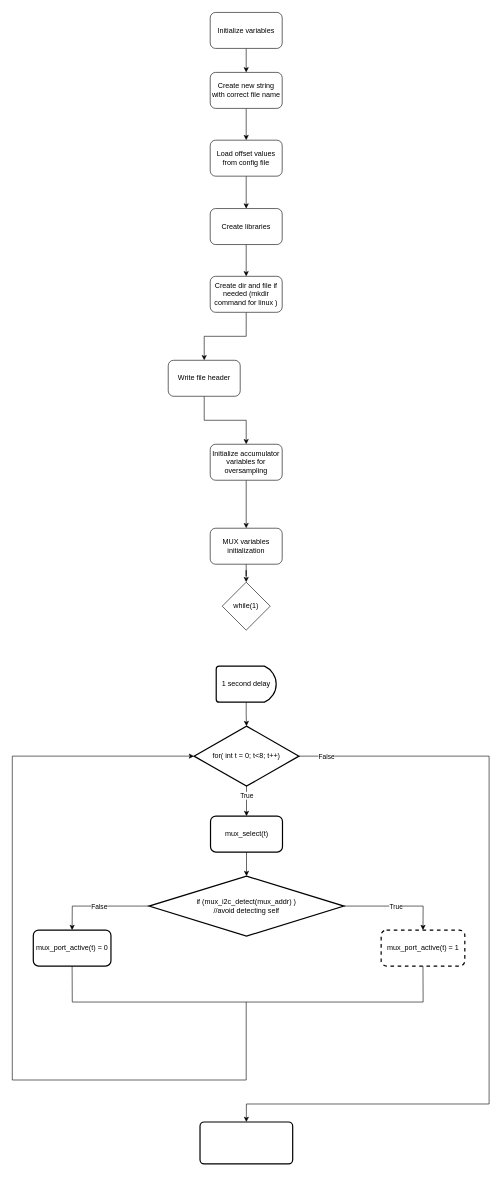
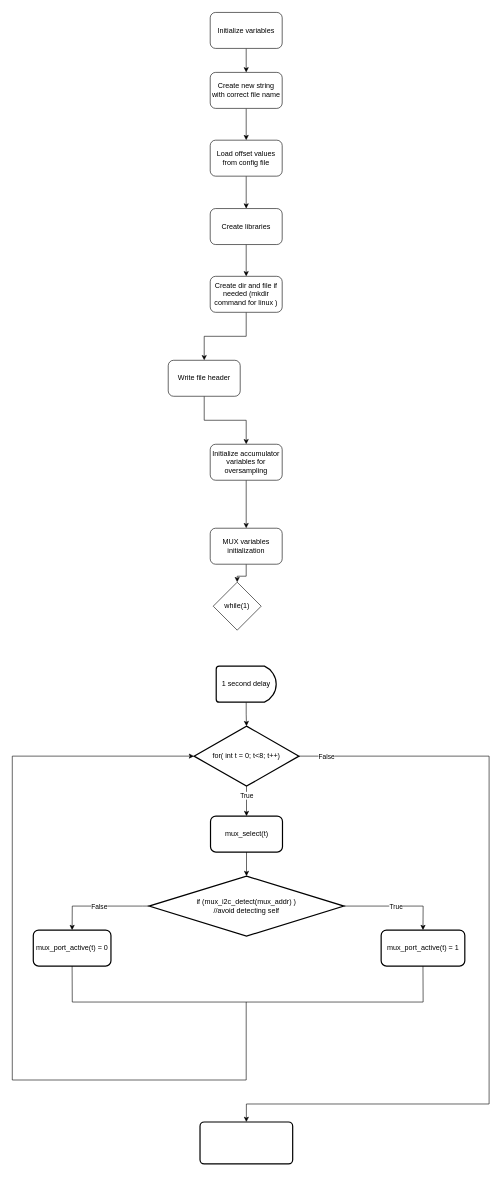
  <mxCell id="0" />
  <mxCell id="1" parent="0" />
  <mxCell id="2" value="" style="edgeStyle=orthogonalEdgeStyle;rounded=0;orthogonalLoop=1;jettySize=auto;html=1;" parent="1" source="3" target="5" edge="1"><mxGeometry relative="1" as="geometry" /></mxCell>
  <mxCell id="3" value="Initialize variables" style="rounded=1;whiteSpace=wrap;html=1;" parent="1" vertex="1"><mxGeometry x="350" y="20" width="120" height="60" as="geometry" /></mxCell>
  <mxCell id="4" value="" style="edgeStyle=orthogonalEdgeStyle;rounded=0;orthogonalLoop=1;jettySize=auto;html=1;" parent="1" source="5" target="7" edge="1"><mxGeometry relative="1" as="geometry" /></mxCell>
  <mxCell id="5" value="Create new string with correct file name" style="rounded=1;whiteSpace=wrap;html=1;" parent="1" vertex="1"><mxGeometry x="350" y="120" width="120" height="60" as="geometry" /></mxCell>
  <mxCell id="6" value="" style="edgeStyle=orthogonalEdgeStyle;rounded=0;orthogonalLoop=1;jettySize=auto;html=1;" parent="1" source="7" target="9" edge="1"><mxGeometry relative="1" as="geometry" /></mxCell>
  <mxCell id="7" value="Load offset values from config file" style="rounded=1;whiteSpace=wrap;html=1;" parent="1" vertex="1"><mxGeometry x="350" y="233" width="120" height="60" as="geometry" /></mxCell>
  <mxCell id="8" value="" style="edgeStyle=orthogonalEdgeStyle;rounded=0;orthogonalLoop=1;jettySize=auto;html=1;" parent="1" source="9" target="11" edge="1"><mxGeometry relative="1" as="geometry" /></mxCell>
  <mxCell id="9" value="Create libraries" style="rounded=1;whiteSpace=wrap;html=1;" parent="1" vertex="1"><mxGeometry x="350" y="347" width="120" height="60" as="geometry" /></mxCell>
  <mxCell id="10" value="" style="edgeStyle=orthogonalEdgeStyle;rounded=0;orthogonalLoop=1;jettySize=auto;html=1;" parent="1" source="11" target="13" edge="1"><mxGeometry relative="1" as="geometry" /></mxCell>
  <mxCell id="11" value="Create dir and file if needed (mkdir command for linux )" style="rounded=1;whiteSpace=wrap;html=1;" parent="1" vertex="1"><mxGeometry x="350" y="460" width="120" height="60" as="geometry" /></mxCell>
  <mxCell id="12" value="" style="edgeStyle=orthogonalEdgeStyle;rounded=0;orthogonalLoop=1;jettySize=auto;html=1;" parent="1" source="13" target="15" edge="1"><mxGeometry relative="1" as="geometry" /></mxCell>
  <mxCell id="13" value="Write file header" style="rounded=1;whiteSpace=wrap;html=1;" parent="1" vertex="1"><mxGeometry x="280" y="600" width="120" height="60" as="geometry" /></mxCell>
  <mxCell id="14" value="" style="edgeStyle=orthogonalEdgeStyle;rounded=0;orthogonalLoop=1;jettySize=auto;html=1;" parent="1" source="15" target="17" edge="1"><mxGeometry relative="1" as="geometry" /></mxCell>
  <mxCell id="15" value="Initialize accumulator variables for oversampling" style="rounded=1;whiteSpace=wrap;html=1;" parent="1" vertex="1"><mxGeometry x="350" y="740" width="120" height="60" as="geometry" /></mxCell>
  <mxCell id="16" value="" style="edgeStyle=orthogonalEdgeStyle;rounded=0;orthogonalLoop=1;jettySize=auto;html=1;" parent="1" source="17" target="18" edge="1"><mxGeometry relative="1" as="geometry" /></mxCell>
  <mxCell id="17" value="MUX variables initialization" style="rounded=1;whiteSpace=wrap;html=1;" parent="1" vertex="1"><mxGeometry x="350" y="880" width="120" height="60" as="geometry" /></mxCell>
- <mxCell id="18" value="while(1)" style="rhombus;whiteSpace=wrap;html=1;" parent="1" vertex="1"><mxGeometry x="370" y="970" width="80" height="80" as="geometry" /></mxCell>
+ <mxCell id="18" value="while(1)" style="rhombus;whiteSpace=wrap;html=1;" parent="1" vertex="1"><mxGeometry x="355" y="970" width="80" height="80" as="geometry" /></mxCell>
  <mxCell id="19" value="" style="edgeStyle=orthogonalEdgeStyle;rounded=0;orthogonalLoop=1;jettySize=auto;html=1;" parent="1" source="20" target="26" edge="1"><mxGeometry relative="1" as="geometry" /></mxCell>
  <mxCell id="20" value="1 second delay" style="strokeWidth=2;html=1;shape=mxgraph.flowchart.delay;whiteSpace=wrap;" parent="1" vertex="1"><mxGeometry x="360" y="1110" width="100" height="60" as="geometry" /></mxCell>
  <mxCell id="21" value="" style="edgeStyle=orthogonalEdgeStyle;rounded=0;orthogonalLoop=1;jettySize=auto;html=1;" parent="1" source="26" target="28" edge="1"><mxGeometry relative="1" as="geometry" /></mxCell>
  <mxCell id="22" value="True" style="edgeLabel;html=1;align=center;verticalAlign=middle;resizable=0;points=[];" vertex="1" connectable="0" parent="21"><mxGeometry x="-0.397" relative="1" as="geometry"><mxPoint as="offset" /></mxGeometry></mxCell>
  <mxCell id="23" style="edgeStyle=orthogonalEdgeStyle;rounded=0;orthogonalLoop=1;jettySize=auto;html=1;entryX=0;entryY=0.5;entryDx=0;entryDy=0;entryPerimeter=0;" edge="1" parent="1" target="26"><mxGeometry relative="1" as="geometry"><mxPoint x="328.01" y="1270" as="targetPoint" /><mxPoint x="410" y="1670" as="sourcePoint" /><Array as="points"><mxPoint x="410" y="1800" /><mxPoint x="20" y="1800" /><mxPoint x="20" y="1260" /></Array></mxGeometry></mxCell>
  <mxCell id="24" style="edgeStyle=orthogonalEdgeStyle;rounded=0;orthogonalLoop=1;jettySize=auto;html=1;exitX=1;exitY=0.5;exitDx=0;exitDy=0;exitPerimeter=0;entryX=0.5;entryY=0;entryDx=0;entryDy=0;" edge="1" parent="1" source="26" target="38"><mxGeometry relative="1" as="geometry"><mxPoint x="405" y="1860" as="targetPoint" /><Array as="points"><mxPoint x="815" y="1260" /><mxPoint x="815" y="1840" /><mxPoint x="410" y="1840" /></Array></mxGeometry></mxCell>
  <mxCell id="25" value="False" style="edgeLabel;html=1;align=center;verticalAlign=middle;resizable=0;points=[];" vertex="1" connectable="0" parent="24"><mxGeometry x="-0.933" y="-1" relative="1" as="geometry"><mxPoint as="offset" /></mxGeometry></mxCell>
  <mxCell id="26" value="for( int t = 0; t&amp;lt;8; t++)" style="strokeWidth=2;html=1;shape=mxgraph.flowchart.decision;whiteSpace=wrap;" parent="1" vertex="1"><mxGeometry x="323" y="1210" width="175" height="100" as="geometry" /></mxCell>
  <mxCell id="27" value="" style="edgeStyle=orthogonalEdgeStyle;rounded=0;orthogonalLoop=1;jettySize=auto;html=1;" parent="1" source="28" target="29" edge="1"><mxGeometry relative="1" as="geometry" /></mxCell>
  <mxCell id="28" value="mux_select(t)" style="rounded=1;whiteSpace=wrap;html=1;strokeWidth=2;" parent="1" vertex="1"><mxGeometry x="350.5" y="1360" width="120" height="60" as="geometry" /></mxCell>
  <mxCell id="29" value="if (mux_i2c_detect(mux_addr) )&lt;div&gt;//avoid detecting self&lt;/div&gt;" style="strokeWidth=2;html=1;shape=mxgraph.flowchart.decision;whiteSpace=wrap;" parent="1" vertex="1"><mxGeometry x="248" y="1460" width="325" height="100" as="geometry" /></mxCell>
- <mxCell id="30" value="mux_port_active(t) = 1" style="rounded=1;whiteSpace=wrap;html=1;strokeWidth=2;dashed=1;" parent="1" vertex="1"><mxGeometry x="635" y="1550" width="139.5" height="60" as="geometry" /></mxCell>
+ <mxCell id="30" value="mux_port_active(t) = 1" style="rounded=1;whiteSpace=wrap;html=1;strokeWidth=2;" parent="1" vertex="1"><mxGeometry x="635" y="1550" width="139.5" height="60" as="geometry" /></mxCell>
  <mxCell id="31" value="mux_port_active(t) = 0" style="rounded=1;whiteSpace=wrap;html=1;strokeWidth=2;" parent="1" vertex="1"><mxGeometry x="55" y="1550" width="129.5" height="60" as="geometry" /></mxCell>
  <mxCell id="32" value="" style="endArrow=classic;html=1;rounded=0;exitX=1;exitY=0.5;exitDx=0;exitDy=0;exitPerimeter=0;entryX=0.5;entryY=0;entryDx=0;entryDy=0;" edge="1" parent="1" source="29" target="30"><mxGeometry relative="1" as="geometry"><mxPoint x="585" y="1509.44" as="sourcePoint" /><mxPoint x="685" y="1509.44" as="targetPoint" /><Array as="points"><mxPoint x="705" y="1510" /></Array></mxGeometry></mxCell>
  <mxCell id="33" value="True" style="edgeLabel;resizable=0;html=1;;align=center;verticalAlign=middle;" connectable="0" vertex="1" parent="32"><mxGeometry relative="1" as="geometry" /></mxCell>
  <mxCell id="34" value="" style="endArrow=classic;html=1;rounded=0;entryX=0.5;entryY=0;entryDx=0;entryDy=0;exitX=0;exitY=0.5;exitDx=0;exitDy=0;exitPerimeter=0;" edge="1" parent="1" source="29" target="31"><mxGeometry relative="1" as="geometry"><mxPoint x="245" y="1510" as="sourcePoint" /><mxPoint x="105" y="1510" as="targetPoint" /><Array as="points"><mxPoint x="237" y="1510" /><mxPoint x="120" y="1510" /></Array></mxGeometry></mxCell>
  <mxCell id="35" value="False" style="edgeLabel;resizable=0;html=1;;align=center;verticalAlign=middle;" connectable="0" vertex="1" parent="34"><mxGeometry relative="1" as="geometry" /></mxCell>
  <mxCell id="36" value="" style="endArrow=none;html=1;rounded=0;exitX=0.5;exitY=1;exitDx=0;exitDy=0;" edge="1" parent="1" source="31"><mxGeometry width="50" height="50" relative="1" as="geometry"><mxPoint x="125" y="1620" as="sourcePoint" /><mxPoint x="410.25" y="1670" as="targetPoint" /><Array as="points"><mxPoint x="120" y="1670" /></Array></mxGeometry></mxCell>
  <mxCell id="37" value="" style="endArrow=none;html=1;rounded=0;exitX=0.5;exitY=1;exitDx=0;exitDy=0;entryX=0.5;entryY=1;entryDx=0;entryDy=0;" edge="1" parent="1" target="30"><mxGeometry width="50" height="50" relative="1" as="geometry"><mxPoint x="410" y="1670" as="sourcePoint" /><mxPoint x="700.25" y="1610" as="targetPoint" /><Array as="points"><mxPoint x="705" y="1670" /></Array></mxGeometry></mxCell>
  <mxCell id="38" value="" style="rounded=1;whiteSpace=wrap;html=1;absoluteArcSize=1;arcSize=14;strokeWidth=2;" vertex="1" parent="1"><mxGeometry x="333" y="1870" width="154.5" height="70" as="geometry" /></mxCell>
